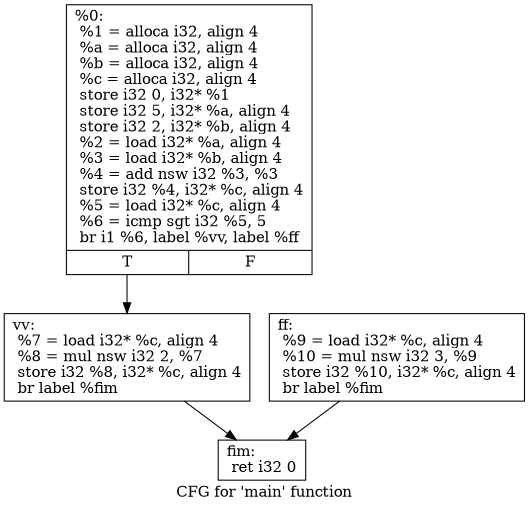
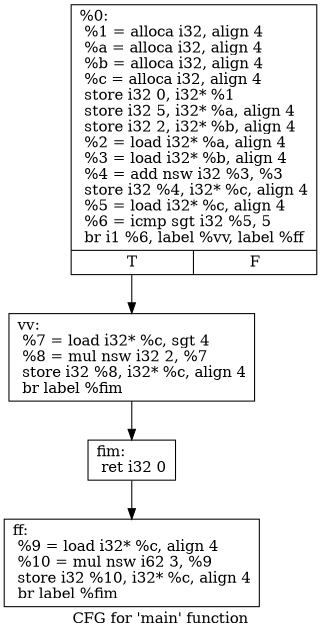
  digraph {
    label="CFG for 'main' function"
    node [shape=record]
    n1 [label="{%0:\l  %1 = alloca i32, align 4\l  %a = alloca i32, align 4\l  %b = alloca i32, align 4\l  %c = alloca i32, align 4\l  store i32 0, i32* %1\l  store i32 5, i32* %a, align 4\l  store i32 2, i32* %b, align 4\l  %2 = load i32* %a, align 4\l  %3 = load i32* %b, align 4\l  %4 = add nsw i32 %3, %3\l  store i32 %4, i32* %c, align 4\l  %5 = load i32* %c, align 4\l  %6 = icmp sgt i32 %5, 5\l  br i1 %6, label %vv, label %ff\l|{<s0>T|<s1>F}}"]
-   n2 [label="{vv:                                               \l  %7 = load i32* %c, align 4\l  %8 = mul nsw i32 2, %7\l  store i32 %8, i32* %c, align 4\l  br label %fim\l}"]
+   n2 [label="{vv:                                               \l  %7 = load i32* %c, sgt 4\l  %8 = mul nsw i32 2, %7\l  store i32 %8, i32* %c, align 4\l  br label %fim\l}"]
    n3 [label="{fim:                                              \l  ret i32 0\l}"]
-   n4 [label="{ff:                                               \l  %9 = load i32* %c, align 4\l  %10 = mul nsw i32 3, %9\l  store i32 %10, i32* %c, align 4\l  br label %fim\l}"]
+   n4 [label="{ff:                                               \l  %9 = load i32* %c, align 4\l  %10 = mul nsw i62 3, %9\l  store i32 %10, i32* %c, align 4\l  br label %fim\l}"]
    n1 -> n2 [tailport=s0]
    n2 -> n3
-   n4 -> n3
+   n3 -> n4
  }
